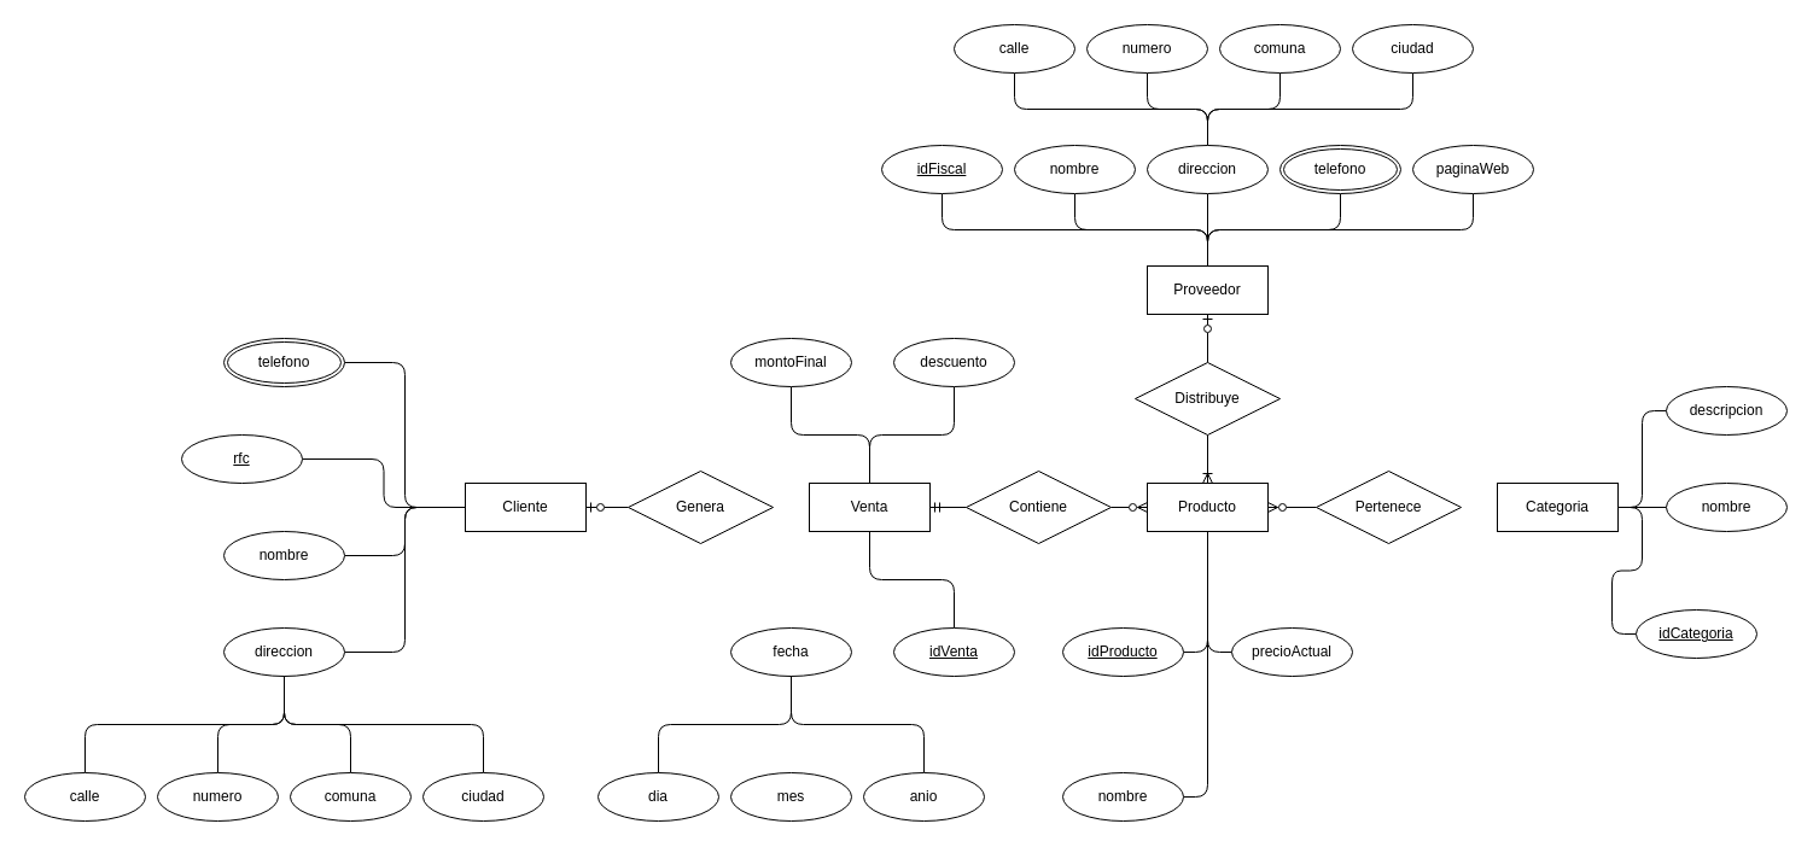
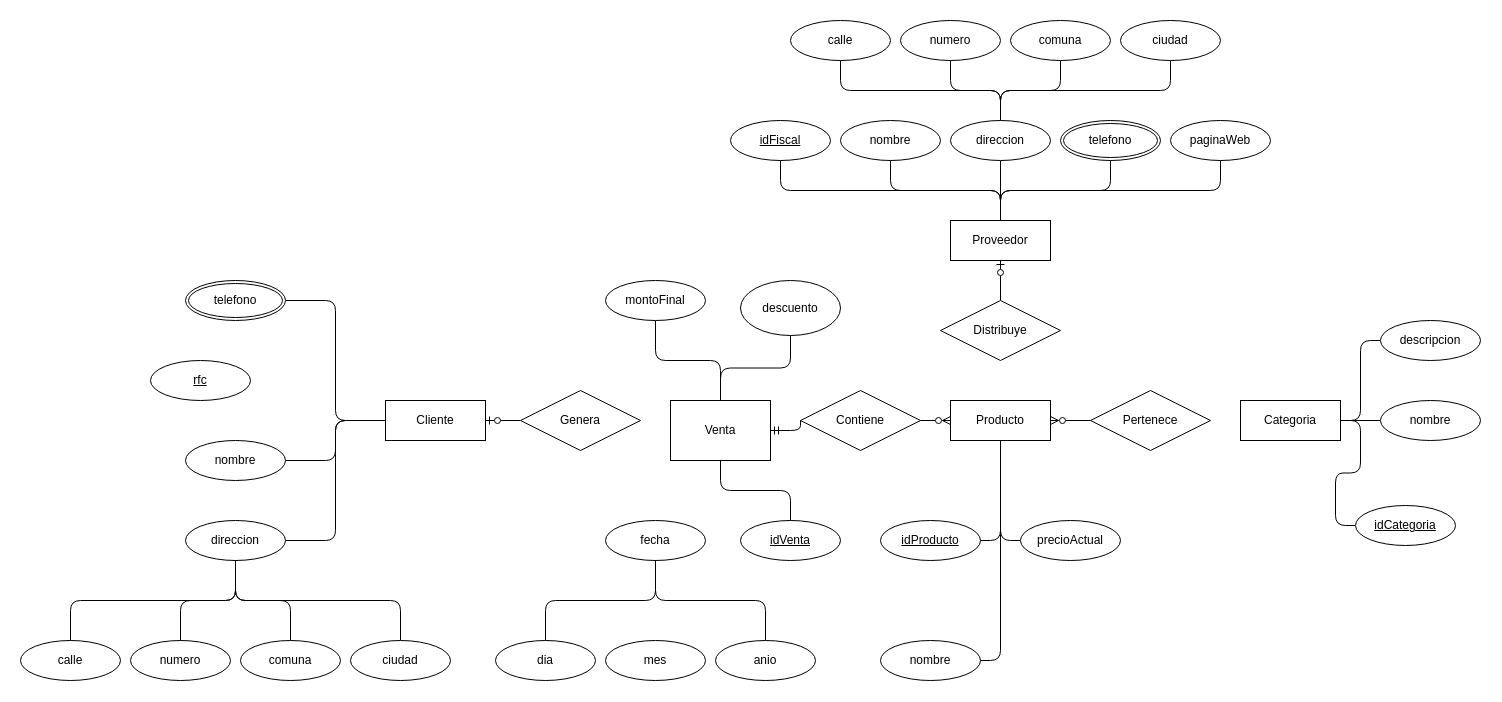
  <mxCell id="0" />
  <mxCell id="1" parent="0" />
  <mxCell id="2" style="edgeStyle=orthogonalEdgeStyle;rounded=0;orthogonalLoop=1;jettySize=auto;html=1;exitX=1;exitY=0.5;exitDx=0;exitDy=0;entryX=0;entryY=0.5;entryDx=0;entryDy=0;endArrow=none;endFill=0;startArrow=ERzeroToMany;startFill=0;" edge="1" parent="1" source="7" target="22"><mxGeometry relative="1" as="geometry" /></mxCell>
- <mxCell id="3" style="edgeStyle=orthogonalEdgeStyle;rounded=1;orthogonalLoop=1;jettySize=auto;html=1;exitX=0.5;exitY=0;exitDx=0;exitDy=0;entryX=0.5;entryY=1;entryDx=0;entryDy=0;endArrow=none;endFill=0;curved=0;startArrow=ERoneToMany;startFill=0;" edge="1" parent="1" source="7" target="21"><mxGeometry relative="1" as="geometry" /></mxCell>
  <mxCell id="4" style="edgeStyle=orthogonalEdgeStyle;rounded=1;orthogonalLoop=1;jettySize=auto;html=1;exitX=0.5;exitY=1;exitDx=0;exitDy=0;entryX=1;entryY=0.5;entryDx=0;entryDy=0;endArrow=none;endFill=0;curved=0;" edge="1" parent="1" source="7" target="72"><mxGeometry relative="1" as="geometry" /></mxCell>
  <mxCell id="5" style="edgeStyle=orthogonalEdgeStyle;rounded=1;orthogonalLoop=1;jettySize=auto;html=1;exitX=0.5;exitY=1;exitDx=0;exitDy=0;entryX=1;entryY=0.5;entryDx=0;entryDy=0;curved=0;endArrow=none;endFill=0;" edge="1" parent="1" source="7" target="74"><mxGeometry relative="1" as="geometry" /></mxCell>
  <mxCell id="6" style="edgeStyle=orthogonalEdgeStyle;rounded=1;orthogonalLoop=1;jettySize=auto;html=1;exitX=0.5;exitY=1;exitDx=0;exitDy=0;entryX=0;entryY=0.5;entryDx=0;entryDy=0;curved=0;endArrow=none;endFill=0;" edge="1" parent="1" source="7" target="73"><mxGeometry relative="1" as="geometry" /></mxCell>
  <mxCell id="7" value="Producto" style="whiteSpace=wrap;html=1;align=center;" vertex="1" parent="1"><mxGeometry x="950" y="400" width="100" height="40" as="geometry" /></mxCell>
  <mxCell id="8" style="edgeStyle=orthogonalEdgeStyle;rounded=1;orthogonalLoop=1;jettySize=auto;html=1;exitX=0.5;exitY=0;exitDx=0;exitDy=0;entryX=0.5;entryY=1;entryDx=0;entryDy=0;curved=0;endArrow=none;endFill=0;" edge="1" parent="1" source="13" target="25"><mxGeometry relative="1" as="geometry" /></mxCell>
  <mxCell id="9" style="edgeStyle=orthogonalEdgeStyle;rounded=1;orthogonalLoop=1;jettySize=auto;html=1;exitX=0.5;exitY=0;exitDx=0;exitDy=0;entryX=0.5;entryY=1;entryDx=0;entryDy=0;curved=0;endArrow=none;endFill=0;" edge="1" parent="1" source="13" target="26"><mxGeometry relative="1" as="geometry" /></mxCell>
  <mxCell id="10" style="edgeStyle=orthogonalEdgeStyle;rounded=1;orthogonalLoop=1;jettySize=auto;html=1;exitX=0.5;exitY=0;exitDx=0;exitDy=0;entryX=0.5;entryY=1;entryDx=0;entryDy=0;curved=0;endArrow=none;endFill=0;" edge="1" parent="1" source="13" target="31"><mxGeometry relative="1" as="geometry" /></mxCell>
  <mxCell id="11" style="edgeStyle=orthogonalEdgeStyle;rounded=1;orthogonalLoop=1;jettySize=auto;html=1;exitX=0.5;exitY=0;exitDx=0;exitDy=0;entryX=0.5;entryY=1;entryDx=0;entryDy=0;curved=0;endArrow=none;endFill=0;" edge="1" parent="1" source="13" target="32"><mxGeometry relative="1" as="geometry" /></mxCell>
  <mxCell id="12" style="edgeStyle=orthogonalEdgeStyle;rounded=1;orthogonalLoop=1;jettySize=auto;html=1;exitX=0.5;exitY=0;exitDx=0;exitDy=0;entryX=0.5;entryY=1;entryDx=0;entryDy=0;curved=0;endArrow=none;endFill=0;" edge="1" parent="1" source="13" target="33"><mxGeometry relative="1" as="geometry" /></mxCell>
  <mxCell id="13" value="Proveedor" style="whiteSpace=wrap;html=1;align=center;" vertex="1" parent="1"><mxGeometry x="950" y="220" width="100" height="40" as="geometry" /></mxCell>
  <mxCell id="14" style="edgeStyle=orthogonalEdgeStyle;rounded=1;orthogonalLoop=1;jettySize=auto;html=1;exitX=1;exitY=0.5;exitDx=0;exitDy=0;entryX=0;entryY=0.5;entryDx=0;entryDy=0;curved=0;endArrow=none;endFill=0;startArrow=ERzeroToOne;startFill=0;" edge="1" parent="1" source="15" target="56"><mxGeometry relative="1" as="geometry"><mxPoint x="525" y="420" as="targetPoint" /></mxGeometry></mxCell>
  <mxCell id="15" value="Cliente" style="whiteSpace=wrap;html=1;align=center;" vertex="1" parent="1"><mxGeometry x="385" y="400" width="100" height="40" as="geometry" /></mxCell>
  <mxCell id="16" style="edgeStyle=orthogonalEdgeStyle;rounded=1;orthogonalLoop=1;jettySize=auto;html=1;exitX=1;exitY=0.5;exitDx=0;exitDy=0;entryX=0;entryY=0.5;entryDx=0;entryDy=0;endArrow=none;endFill=0;curved=0;" edge="1" parent="1" source="19" target="71"><mxGeometry relative="1" as="geometry" /></mxCell>
  <mxCell id="17" style="edgeStyle=orthogonalEdgeStyle;rounded=1;orthogonalLoop=1;jettySize=auto;html=1;exitX=1;exitY=0.5;exitDx=0;exitDy=0;entryX=0;entryY=0.5;entryDx=0;entryDy=0;curved=0;endArrow=none;endFill=0;" edge="1" parent="1" source="19" target="70"><mxGeometry relative="1" as="geometry" /></mxCell>
  <mxCell id="18" style="edgeStyle=orthogonalEdgeStyle;rounded=1;orthogonalLoop=1;jettySize=auto;html=1;exitX=1;exitY=0.5;exitDx=0;exitDy=0;entryX=0;entryY=0.5;entryDx=0;entryDy=0;curved=0;endArrow=none;endFill=0;" edge="1" parent="1" source="19" target="69"><mxGeometry relative="1" as="geometry" /></mxCell>
  <mxCell id="19" value="Categoria" style="whiteSpace=wrap;html=1;align=center;" vertex="1" parent="1"><mxGeometry x="1240" y="400" width="100" height="40" as="geometry" /></mxCell>
  <mxCell id="20" style="edgeStyle=orthogonalEdgeStyle;rounded=1;orthogonalLoop=1;jettySize=auto;html=1;exitX=0.5;exitY=0;exitDx=0;exitDy=0;entryX=0.5;entryY=1;entryDx=0;entryDy=0;curved=0;endArrow=ERzeroToOne;endFill=0;startArrow=none;startFill=0;" edge="1" parent="1" source="21" target="13"><mxGeometry relative="1" as="geometry" /></mxCell>
  <mxCell id="21" value="Distribuye" style="shape=rhombus;perimeter=rhombusPerimeter;whiteSpace=wrap;html=1;align=center;" vertex="1" parent="1"><mxGeometry x="940" y="300" width="120" height="60" as="geometry" /></mxCell>
  <mxCell id="22" value="Pertenece" style="shape=rhombus;perimeter=rhombusPerimeter;whiteSpace=wrap;html=1;align=center;" vertex="1" parent="1"><mxGeometry x="1090" y="390" width="120" height="60" as="geometry" /></mxCell>
  <mxCell id="23" style="edgeStyle=orthogonalEdgeStyle;rounded=0;orthogonalLoop=1;jettySize=auto;html=1;exitX=1;exitY=0.5;exitDx=0;exitDy=0;entryX=0;entryY=0.5;entryDx=0;entryDy=0;endArrow=ERzeroToMany;endFill=0;" edge="1" parent="1" source="24" target="7"><mxGeometry relative="1" as="geometry" /></mxCell>
  <mxCell id="24" value="Contiene" style="shape=rhombus;perimeter=rhombusPerimeter;whiteSpace=wrap;html=1;align=center;" vertex="1" parent="1"><mxGeometry x="800" y="390" width="120" height="60" as="geometry" /></mxCell>
  <mxCell id="25" value="idFiscal" style="ellipse;whiteSpace=wrap;html=1;align=center;fontStyle=4;" vertex="1" parent="1"><mxGeometry x="730" y="120" width="100" height="40" as="geometry" /></mxCell>
  <mxCell id="26" value="nombre" style="ellipse;whiteSpace=wrap;html=1;align=center;" vertex="1" parent="1"><mxGeometry x="840" y="120" width="100" height="40" as="geometry" /></mxCell>
  <mxCell id="27" style="edgeStyle=orthogonalEdgeStyle;rounded=1;orthogonalLoop=1;jettySize=auto;html=1;exitX=0.5;exitY=0;exitDx=0;exitDy=0;entryX=0.5;entryY=1;entryDx=0;entryDy=0;curved=0;endArrow=none;endFill=0;" edge="1" parent="1" source="31" target="36"><mxGeometry relative="1" as="geometry" /></mxCell>
  <mxCell id="28" style="edgeStyle=orthogonalEdgeStyle;rounded=1;orthogonalLoop=1;jettySize=auto;html=1;exitX=0.5;exitY=0;exitDx=0;exitDy=0;entryX=0.5;entryY=1;entryDx=0;entryDy=0;curved=0;endArrow=none;endFill=0;" edge="1" parent="1" source="31" target="37"><mxGeometry relative="1" as="geometry" /></mxCell>
  <mxCell id="29" style="edgeStyle=orthogonalEdgeStyle;rounded=1;orthogonalLoop=1;jettySize=auto;html=1;exitX=0.5;exitY=0;exitDx=0;exitDy=0;entryX=0.5;entryY=1;entryDx=0;entryDy=0;curved=0;endArrow=none;endFill=0;" edge="1" parent="1" source="31" target="34"><mxGeometry relative="1" as="geometry" /></mxCell>
  <mxCell id="30" style="edgeStyle=orthogonalEdgeStyle;rounded=1;orthogonalLoop=1;jettySize=auto;html=1;exitX=0.5;exitY=0;exitDx=0;exitDy=0;entryX=0.5;entryY=1;entryDx=0;entryDy=0;curved=0;endArrow=none;endFill=0;" edge="1" parent="1" source="31" target="35"><mxGeometry relative="1" as="geometry" /></mxCell>
  <mxCell id="31" value="direccion" style="ellipse;whiteSpace=wrap;html=1;align=center;" vertex="1" parent="1"><mxGeometry x="950" y="120" width="100" height="40" as="geometry" /></mxCell>
  <mxCell id="32" value="telefono" style="ellipse;shape=doubleEllipse;margin=3;whiteSpace=wrap;html=1;align=center;" vertex="1" parent="1"><mxGeometry x="1060" y="120" width="100" height="40" as="geometry" /></mxCell>
  <mxCell id="33" value="paginaWeb" style="ellipse;whiteSpace=wrap;html=1;align=center;" vertex="1" parent="1"><mxGeometry x="1170" y="120" width="100" height="40" as="geometry" /></mxCell>
  <mxCell id="34" value="comuna" style="ellipse;whiteSpace=wrap;html=1;align=center;" vertex="1" parent="1"><mxGeometry x="1010" y="20" width="100" height="40" as="geometry" /></mxCell>
  <mxCell id="35" value="ciudad" style="ellipse;whiteSpace=wrap;html=1;align=center;" vertex="1" parent="1"><mxGeometry x="1120" y="20" width="100" height="40" as="geometry" /></mxCell>
  <mxCell id="36" value="calle" style="ellipse;whiteSpace=wrap;html=1;align=center;" vertex="1" parent="1"><mxGeometry x="790" y="20" width="100" height="40" as="geometry" /></mxCell>
  <mxCell id="37" value="numero" style="ellipse;whiteSpace=wrap;html=1;align=center;" vertex="1" parent="1"><mxGeometry x="900" y="20" width="100" height="40" as="geometry" /></mxCell>
- <mxCell id="38" style="edgeStyle=orthogonalEdgeStyle;rounded=1;orthogonalLoop=1;jettySize=auto;html=1;exitX=1;exitY=0.5;exitDx=0;exitDy=0;entryX=0;entryY=0.5;entryDx=0;entryDy=0;curved=0;endArrow=none;endFill=0;" edge="1" parent="1" source="39" target="15"><mxGeometry relative="1" as="geometry" /></mxCell>
  <mxCell id="39" value="rfc" style="ellipse;whiteSpace=wrap;html=1;align=center;fontStyle=4;" vertex="1" parent="1"><mxGeometry x="150" y="360" width="100" height="40" as="geometry" /></mxCell>
  <mxCell id="40" style="edgeStyle=orthogonalEdgeStyle;rounded=1;orthogonalLoop=1;jettySize=auto;html=1;exitX=1;exitY=0.5;exitDx=0;exitDy=0;entryX=0;entryY=0.5;entryDx=0;entryDy=0;curved=0;endArrow=none;endFill=0;" edge="1" parent="1" source="41" target="15"><mxGeometry relative="1" as="geometry" /></mxCell>
  <mxCell id="41" value="direccion" style="ellipse;whiteSpace=wrap;html=1;align=center;" vertex="1" parent="1"><mxGeometry x="185" y="520" width="100" height="40" as="geometry" /></mxCell>
  <mxCell id="42" style="edgeStyle=orthogonalEdgeStyle;rounded=1;orthogonalLoop=1;jettySize=auto;html=1;exitX=1;exitY=0.5;exitDx=0;exitDy=0;entryX=0;entryY=0.5;entryDx=0;entryDy=0;endArrow=none;endFill=0;curved=0;" edge="1" parent="1" source="43" target="15"><mxGeometry relative="1" as="geometry" /></mxCell>
  <mxCell id="43" value="nombre" style="ellipse;whiteSpace=wrap;html=1;align=center;" vertex="1" parent="1"><mxGeometry x="185" y="440" width="100" height="40" as="geometry" /></mxCell>
  <mxCell id="44" style="edgeStyle=orthogonalEdgeStyle;rounded=1;orthogonalLoop=1;jettySize=auto;html=1;exitX=1;exitY=0.5;exitDx=0;exitDy=0;entryX=0;entryY=0.5;entryDx=0;entryDy=0;curved=0;endArrow=none;endFill=0;" edge="1" parent="1" source="45" target="15"><mxGeometry relative="1" as="geometry" /></mxCell>
  <mxCell id="45" value="telefono" style="ellipse;shape=doubleEllipse;margin=3;whiteSpace=wrap;html=1;align=center;" vertex="1" parent="1"><mxGeometry x="185" y="280" width="100" height="40" as="geometry" /></mxCell>
  <mxCell id="46" style="edgeStyle=orthogonalEdgeStyle;rounded=1;orthogonalLoop=1;jettySize=auto;html=1;exitX=0.5;exitY=0;exitDx=0;exitDy=0;entryX=0.5;entryY=1;entryDx=0;entryDy=0;endArrow=none;endFill=0;curved=0;" edge="1" parent="1" source="47" target="41"><mxGeometry relative="1" as="geometry" /></mxCell>
  <mxCell id="47" value="comuna" style="ellipse;whiteSpace=wrap;html=1;align=center;" vertex="1" parent="1"><mxGeometry x="240" y="640" width="100" height="40" as="geometry" /></mxCell>
  <mxCell id="48" style="edgeStyle=orthogonalEdgeStyle;rounded=1;orthogonalLoop=1;jettySize=auto;html=1;exitX=0.5;exitY=0;exitDx=0;exitDy=0;entryX=0.5;entryY=1;entryDx=0;entryDy=0;curved=0;endArrow=none;endFill=0;" edge="1" parent="1" source="49" target="41"><mxGeometry relative="1" as="geometry" /></mxCell>
  <mxCell id="49" value="ciudad" style="ellipse;whiteSpace=wrap;html=1;align=center;" vertex="1" parent="1"><mxGeometry x="350" y="640" width="100" height="40" as="geometry" /></mxCell>
  <mxCell id="50" style="edgeStyle=orthogonalEdgeStyle;rounded=1;orthogonalLoop=1;jettySize=auto;html=1;exitX=0.5;exitY=0;exitDx=0;exitDy=0;entryX=0.5;entryY=1;entryDx=0;entryDy=0;endArrow=none;endFill=0;curved=0;" edge="1" parent="1" source="51" target="41"><mxGeometry relative="1" as="geometry" /></mxCell>
  <mxCell id="51" value="calle" style="ellipse;whiteSpace=wrap;html=1;align=center;" vertex="1" parent="1"><mxGeometry x="20" y="640" width="100" height="40" as="geometry" /></mxCell>
  <mxCell id="52" style="edgeStyle=orthogonalEdgeStyle;rounded=1;orthogonalLoop=1;jettySize=auto;html=1;exitX=0.5;exitY=0;exitDx=0;exitDy=0;entryX=0.5;entryY=1;entryDx=0;entryDy=0;endArrow=none;endFill=0;curved=0;" edge="1" parent="1" source="53" target="41"><mxGeometry relative="1" as="geometry" /></mxCell>
  <mxCell id="53" value="numero" style="ellipse;whiteSpace=wrap;html=1;align=center;" vertex="1" parent="1"><mxGeometry x="130" y="640" width="100" height="40" as="geometry" /></mxCell>
  <mxCell id="54" style="edgeStyle=orthogonalEdgeStyle;rounded=1;orthogonalLoop=1;jettySize=auto;html=1;exitX=1;exitY=0.5;exitDx=0;exitDy=0;entryX=0;entryY=0.5;entryDx=0;entryDy=0;endArrow=none;endFill=0;curved=0;startArrow=ERmandOne;startFill=0;" edge="1" parent="1" source="55" target="24"><mxGeometry relative="1" as="geometry" /></mxCell>
- <mxCell id="55" value="Venta" style="whiteSpace=wrap;html=1;align=center;" vertex="1" parent="1"><mxGeometry x="670" y="400" width="100" height="40" as="geometry" /></mxCell>
+ <mxCell id="55" value="Venta" style="whiteSpace=wrap;html=1;align=center;" vertex="1" parent="1"><mxGeometry x="670" y="400" width="100" height="60" as="geometry" /></mxCell>
  <mxCell id="56" value="Genera" style="shape=rhombus;perimeter=rhombusPerimeter;whiteSpace=wrap;html=1;align=center;" vertex="1" parent="1"><mxGeometry x="520" y="390" width="120" height="60" as="geometry" /></mxCell>
  <mxCell id="57" style="edgeStyle=orthogonalEdgeStyle;rounded=1;orthogonalLoop=1;jettySize=auto;html=1;exitX=0.5;exitY=0;exitDx=0;exitDy=0;entryX=0.5;entryY=1;entryDx=0;entryDy=0;curved=0;endArrow=none;endFill=0;" edge="1" parent="1" source="58" target="55"><mxGeometry relative="1" as="geometry" /></mxCell>
  <mxCell id="58" value="idVenta" style="ellipse;whiteSpace=wrap;html=1;align=center;fontStyle=4;" vertex="1" parent="1"><mxGeometry x="740" y="520" width="100" height="40" as="geometry" /></mxCell>
  <mxCell id="59" style="edgeStyle=orthogonalEdgeStyle;rounded=1;orthogonalLoop=1;jettySize=auto;html=1;exitX=0.5;exitY=1;exitDx=0;exitDy=0;entryX=0.5;entryY=0;entryDx=0;entryDy=0;curved=0;endArrow=none;endFill=0;" edge="1" parent="1" source="60" target="55"><mxGeometry relative="1" as="geometry" /></mxCell>
  <mxCell id="60" value="montoFinal" style="ellipse;whiteSpace=wrap;html=1;align=center;" vertex="1" parent="1"><mxGeometry x="605" y="280" width="100" height="40" as="geometry" /></mxCell>
  <mxCell id="61" style="edgeStyle=orthogonalEdgeStyle;rounded=1;orthogonalLoop=1;jettySize=auto;html=1;exitX=0.5;exitY=1;exitDx=0;exitDy=0;entryX=0.5;entryY=0;entryDx=0;entryDy=0;curved=0;endArrow=none;endFill=0;" edge="1" parent="1" source="62" target="55"><mxGeometry relative="1" as="geometry" /></mxCell>
- <mxCell id="62" value="descuento" style="ellipse;whiteSpace=wrap;html=1;align=center;" vertex="1" parent="1"><mxGeometry x="740" y="280" width="100" height="40" as="geometry" /></mxCell>
+ <mxCell id="62" value="descuento" style="ellipse;whiteSpace=wrap;html=1;align=center;" vertex="1" parent="1"><mxGeometry x="740" y="280" width="100" height="55" as="geometry" /></mxCell>
  <mxCell id="63" value="fecha" style="ellipse;whiteSpace=wrap;html=1;align=center;" vertex="1" parent="1"><mxGeometry x="605" y="520" width="100" height="40" as="geometry" /></mxCell>
  <mxCell id="64" style="edgeStyle=orthogonalEdgeStyle;rounded=1;orthogonalLoop=1;jettySize=auto;html=1;exitX=0.5;exitY=0;exitDx=0;exitDy=0;entryX=0.5;entryY=1;entryDx=0;entryDy=0;curved=0;endArrow=none;endFill=0;" edge="1" parent="1" source="65" target="63"><mxGeometry relative="1" as="geometry" /></mxCell>
  <mxCell id="65" value="anio" style="ellipse;whiteSpace=wrap;html=1;align=center;" vertex="1" parent="1"><mxGeometry x="715" y="640" width="100" height="40" as="geometry" /></mxCell>
  <mxCell id="66" value="mes" style="ellipse;whiteSpace=wrap;html=1;align=center;" vertex="1" parent="1"><mxGeometry x="605" y="640" width="100" height="40" as="geometry" /></mxCell>
  <mxCell id="67" style="edgeStyle=orthogonalEdgeStyle;rounded=1;orthogonalLoop=1;jettySize=auto;html=1;exitX=0.5;exitY=0;exitDx=0;exitDy=0;entryX=0.5;entryY=1;entryDx=0;entryDy=0;endArrow=none;endFill=0;curved=0;" edge="1" parent="1" source="68" target="63"><mxGeometry relative="1" as="geometry" /></mxCell>
  <mxCell id="68" value="dia" style="ellipse;whiteSpace=wrap;html=1;align=center;" vertex="1" parent="1"><mxGeometry x="495" y="640" width="100" height="40" as="geometry" /></mxCell>
  <mxCell id="69" value="idCategoria" style="ellipse;whiteSpace=wrap;html=1;align=center;fontStyle=4;" vertex="1" parent="1"><mxGeometry x="1355" y="505" width="100" height="40" as="geometry" /></mxCell>
  <mxCell id="70" value="nombre" style="ellipse;whiteSpace=wrap;html=1;align=center;" vertex="1" parent="1"><mxGeometry x="1380" y="400" width="100" height="40" as="geometry" /></mxCell>
  <mxCell id="71" value="descripcion" style="ellipse;whiteSpace=wrap;html=1;align=center;" vertex="1" parent="1"><mxGeometry x="1380" y="320" width="100" height="40" as="geometry" /></mxCell>
  <mxCell id="72" value="idProducto" style="ellipse;whiteSpace=wrap;html=1;align=center;fontStyle=4;" vertex="1" parent="1"><mxGeometry x="880" y="520" width="100" height="40" as="geometry" /></mxCell>
  <mxCell id="73" value="precioActual" style="ellipse;whiteSpace=wrap;html=1;align=center;" vertex="1" parent="1"><mxGeometry x="1020" y="520" width="100" height="40" as="geometry" /></mxCell>
  <mxCell id="74" value="nombre" style="ellipse;whiteSpace=wrap;html=1;align=center;" vertex="1" parent="1"><mxGeometry x="880" y="640" width="100" height="40" as="geometry" /></mxCell>
